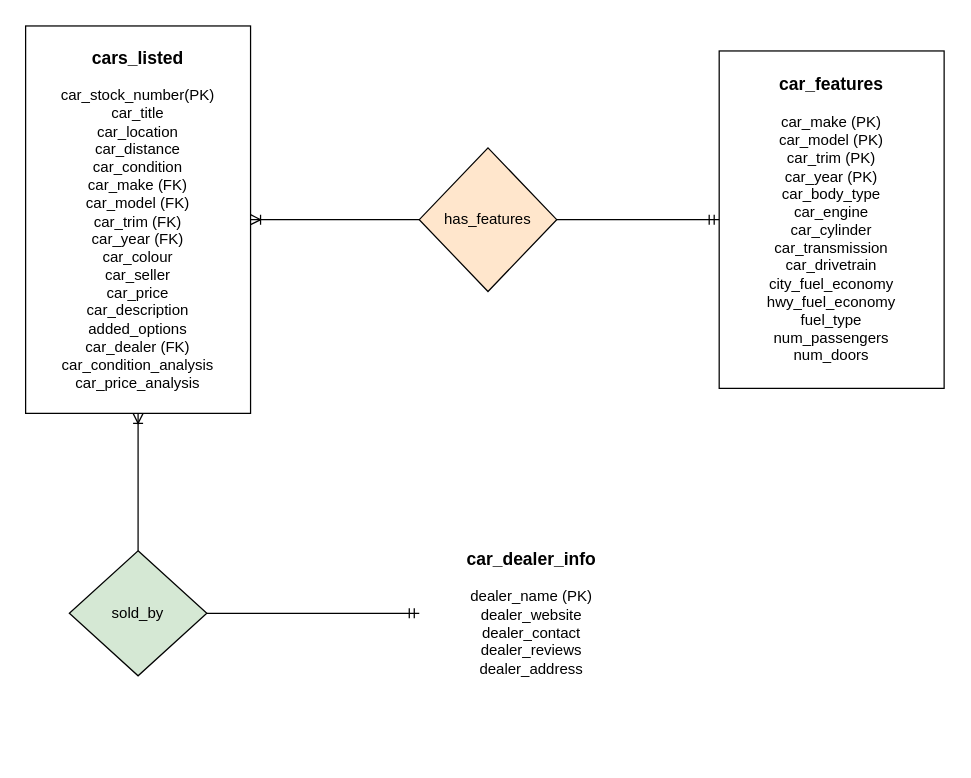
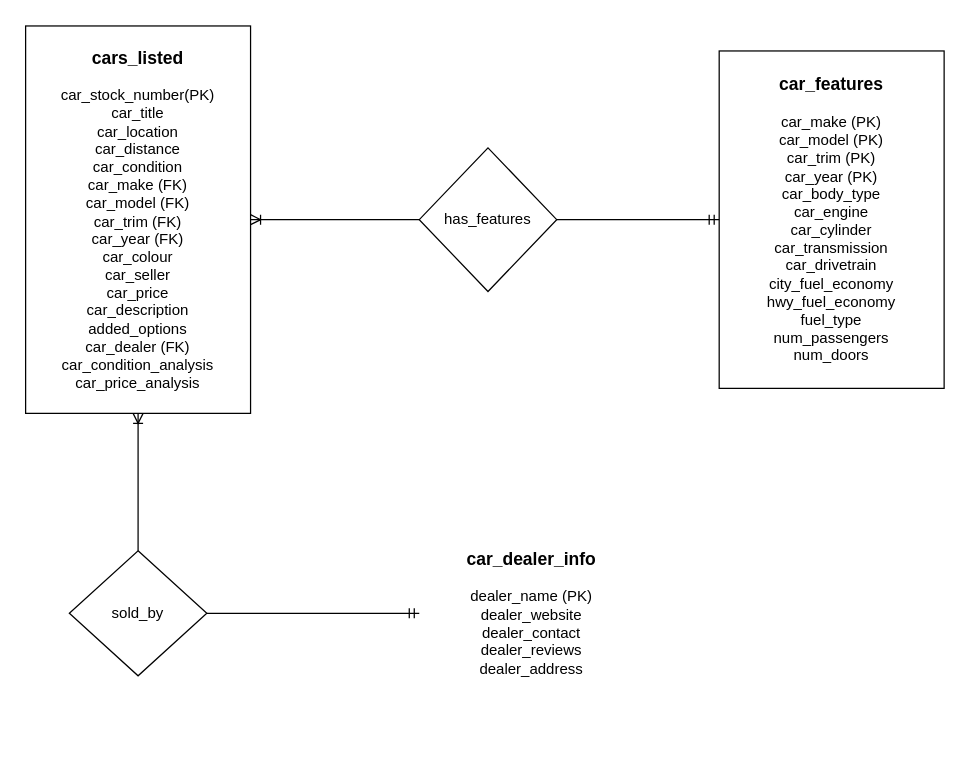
  <mxCell id="0" />
  <mxCell id="1" parent="0" />
  <mxCell id="2" value="&lt;b&gt;&lt;font style=&quot;font-size: 14px;&quot;&gt;cars_listed&lt;br&gt;&lt;/font&gt;&lt;/b&gt;&lt;br&gt;car_stock_number(PK)&lt;br&gt;car_title&lt;br&gt;car_location&lt;br&gt;car_distance&lt;br&gt;car_condition&lt;br&gt;car_make (FK)&lt;br&gt;car_model (FK)&lt;br&gt;car_trim (FK)&lt;br&gt;car_year (FK)&lt;br&gt;car_colour&lt;br&gt;car_seller&lt;br&gt;car_price&lt;br&gt;car_description&lt;br&gt;added_options&lt;br&gt;car_dealer (FK)&lt;br&gt;car_condition_analysis&lt;br&gt;car_price_analysis" style="rounded=0;whiteSpace=wrap;html=1;" vertex="1" parent="1"><mxGeometry x="20" y="20" width="180" height="310" as="geometry" /></mxCell>
  <mxCell id="3" value="&lt;b&gt;&lt;font style=&quot;font-size: 14px;&quot;&gt;car_features&lt;br&gt;&lt;/font&gt;&lt;/b&gt;&lt;br&gt;car_make (PK)&lt;br&gt;car_model (PK)&lt;br&gt;car_trim (PK)&lt;br&gt;car_year (PK)&lt;br&gt;car_body_type&lt;br&gt;car_engine&lt;br&gt;car_cylinder&lt;br&gt;car_transmission&lt;br&gt;car_drivetrain&lt;br&gt;city_fuel_economy&lt;br&gt;hwy_fuel_economy&lt;br&gt;fuel_type&lt;br&gt;num_passengers&lt;br&gt;num_doors" style="rounded=0;whiteSpace=wrap;html=1;" vertex="1" parent="1"><mxGeometry x="575" y="40" width="180" height="270" as="geometry" /></mxCell>
  <mxCell id="4" value="&lt;b&gt;&lt;font style=&quot;font-size: 14px;&quot;&gt;car_dealer_info&lt;br&gt;&lt;/font&gt;&lt;/b&gt;&lt;br&gt;dealer_name (PK)&lt;br&gt;dealer_website&lt;br&gt;dealer_contact&lt;br&gt;dealer_reviews&lt;br&gt;dealer_address" style="rounded=0;whiteSpace=wrap;html=1;strokeColor=none;" vertex="1" parent="1"><mxGeometry x="335" y="380" width="180" height="220" as="geometry" /></mxCell>
  <mxCell id="5" style="edgeStyle=none;html=1;exitX=0;exitY=0.5;exitDx=0;exitDy=0;entryX=1;entryY=0.5;entryDx=0;entryDy=0;endArrow=ERoneToMany;endFill=0;" edge="1" parent="1" source="7" target="2"><mxGeometry relative="1" as="geometry" /></mxCell>
  <mxCell id="6" style="edgeStyle=none;html=1;exitX=1;exitY=0.5;exitDx=0;exitDy=0;entryX=0;entryY=0.5;entryDx=0;entryDy=0;endArrow=ERmandOne;endFill=0;" edge="1" parent="1" source="7" target="3"><mxGeometry relative="1" as="geometry" /></mxCell>
- <mxCell id="7" value="has_features" style="rhombus;whiteSpace=wrap;html=1;fillColor=#ffe6cc;" vertex="1" parent="1"><mxGeometry x="335" y="117.5" width="110" height="115" as="geometry" /></mxCell>
+ <mxCell id="7" value="has_features" style="rhombus;whiteSpace=wrap;html=1;" vertex="1" parent="1"><mxGeometry x="335" y="117.5" width="110" height="115" as="geometry" /></mxCell>
  <mxCell id="8" style="edgeStyle=none;html=1;exitX=0.5;exitY=0;exitDx=0;exitDy=0;endArrow=ERoneToMany;endFill=0;" edge="1" parent="1" source="10" target="2"><mxGeometry relative="1" as="geometry" /></mxCell>
  <mxCell id="9" style="edgeStyle=none;html=1;exitX=1;exitY=0.5;exitDx=0;exitDy=0;endArrow=ERmandOne;endFill=0;" edge="1" parent="1" source="10" target="4"><mxGeometry relative="1" as="geometry" /></mxCell>
- <mxCell id="10" value="sold_by" style="rhombus;whiteSpace=wrap;html=1;fillColor=#d5e8d4;" vertex="1" parent="1"><mxGeometry x="55" y="440" width="110" height="100" as="geometry" /></mxCell>
+ <mxCell id="10" value="sold_by" style="rhombus;whiteSpace=wrap;html=1;" vertex="1" parent="1"><mxGeometry x="55" y="440" width="110" height="100" as="geometry" /></mxCell>
